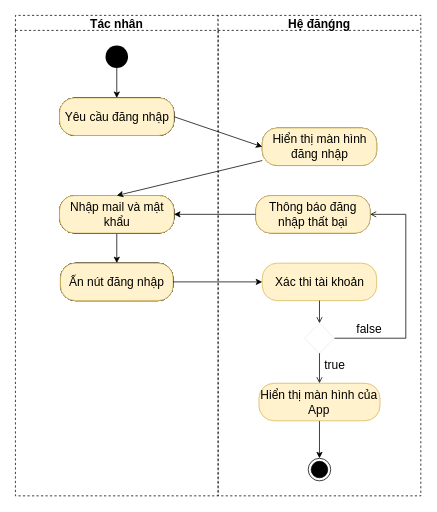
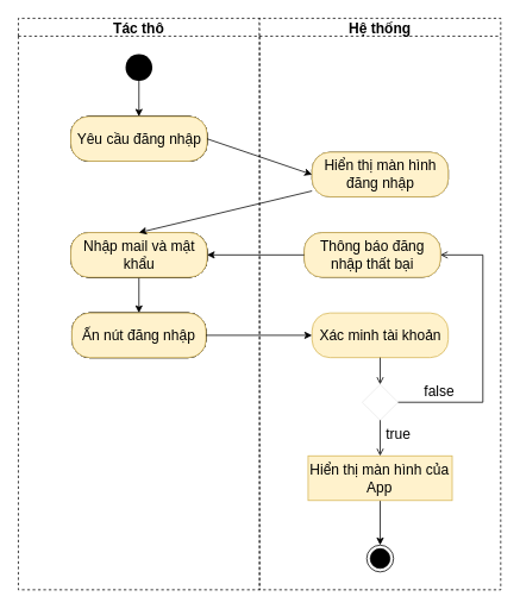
  <mxCell id="0" />
  <mxCell id="1" parent="0" />
- <mxCell id="2" value="Tác nhân" style="swimlane;startSize=20;fontSize=16;dashed=1;" parent="1" vertex="1"><mxGeometry x="20" y="20" width="270" height="640" as="geometry" /></mxCell>
+ <mxCell id="2" value="Tác thô" style="swimlane;startSize=20;fontSize=16;dashed=1;" parent="1" vertex="1"><mxGeometry x="20" y="20" width="270" height="640" as="geometry" /></mxCell>
  <mxCell id="3" style="edgeStyle=none;rounded=1;orthogonalLoop=1;jettySize=auto;html=1;entryX=0.5;entryY=0;entryDx=0;entryDy=0;fontSize=16;strokeColor=#000000;exitX=0.5;exitY=1;exitDx=0;exitDy=0;" parent="2" source="8" target="4" edge="1"><mxGeometry relative="1" as="geometry"><mxPoint x="135" y="70" as="sourcePoint" /></mxGeometry></mxCell>
  <mxCell id="4" value="Yêu cầu đăng nhập" style="rounded=1;whiteSpace=wrap;html=1;arcSize=40;fontColor=#000000;shadow=0;fontSize=16;fillColor=#FFFFFF;strokeColor=#000000;" parent="2" vertex="1"><mxGeometry x="58.75" y="110" width="152.5" height="50" as="geometry" /></mxCell>
  <mxCell id="5" style="edgeStyle=none;rounded=1;orthogonalLoop=1;jettySize=auto;html=1;entryX=0.5;entryY=0;entryDx=0;entryDy=0;fontSize=16;strokeColor=#000000;exitX=0.5;exitY=1;exitDx=0;exitDy=0;" parent="2" source="6" target="7" edge="1"><mxGeometry relative="1" as="geometry"><mxPoint x="160" y="310" as="sourcePoint" /></mxGeometry></mxCell>
  <mxCell id="6" value="&lt;div&gt;Nhập mail và mật khẩu&lt;/div&gt;" style="rounded=1;whiteSpace=wrap;html=1;arcSize=40;fontColor=#000000;shadow=0;fontSize=16;fillColor=#FFFFFF;strokeColor=#000000;" parent="2" vertex="1"><mxGeometry x="58.75" y="240" width="152.5" height="50" as="geometry" /></mxCell>
  <mxCell id="7" value="Ấn nút đăng nhập" style="rounded=1;whiteSpace=wrap;html=1;arcSize=40;fontColor=#000000;shadow=0;fontSize=16;fillColor=#FFFFFF;strokeColor=#000000;" parent="2" vertex="1"><mxGeometry x="60" y="330" width="150" height="50" as="geometry" /></mxCell>
  <mxCell id="8" value="" style="ellipse;fillColor=#000000;strokeColor=none;" parent="2" vertex="1"><mxGeometry x="120" y="40" width="30" height="30" as="geometry" /></mxCell>
- <mxCell id="9" value="Hệ đănǵng" style="swimlane;startSize=20;fontSize=16;dashed=1;" parent="1" vertex="1"><mxGeometry x="290" y="20" width="270" height="640" as="geometry" /></mxCell>
- <mxCell id="10" value="Xác thi tài khoản" style="rounded=1;whiteSpace=wrap;html=1;arcSize=40;shadow=0;fontSize=16;fillColor=#fff2cc;strokeColor=#d6b656;" parent="9" vertex="1"><mxGeometry x="58.75" y="330" width="152.5" height="50" as="geometry" /></mxCell>
+ <mxCell id="9" value="Hệ thống" style="swimlane;startSize=20;fontSize=16;dashed=1;" parent="1" vertex="1"><mxGeometry x="290" y="20" width="270" height="640" as="geometry" /></mxCell>
+ <mxCell id="10" value="Xác minh tài khoản" style="rounded=1;whiteSpace=wrap;html=1;arcSize=40;shadow=0;fontSize=16;fillColor=#fff2cc;strokeColor=#d6b656;" parent="9" vertex="1"><mxGeometry x="58.75" y="330" width="152.5" height="50" as="geometry" /></mxCell>
  <mxCell id="11" value="" style="shape=rhombus;html=1;verticalLabelPosition=bottom;verticalAlignment=top;shadow=0;dashed=1;dashPattern=1 1;fontSize=16;strokeColor=#000000;strokeWidth=0;gradientColor=none;fillColor=#FFFFFF;" parent="9" vertex="1"><mxGeometry x="115" y="410" width="40" height="40" as="geometry" /></mxCell>
  <mxCell id="12" value="" style="html=1;elbow=horizontal;align=right;verticalAlign=bottom;endArrow=none;rounded=0;labelBackgroundColor=none;startArrow=open;fontSize=16;strokeColor=#000000;entryX=0.5;entryY=1;entryDx=0;entryDy=0;" parent="9" source="11" target="10" edge="1"><mxGeometry relative="1" as="geometry"><mxPoint x="380" y="380" as="targetPoint" /></mxGeometry></mxCell>
  <mxCell id="13" style="rounded=1;orthogonalLoop=1;jettySize=auto;html=1;exitX=0.5;exitY=1;exitDx=0;exitDy=0;entryX=0.5;entryY=0;entryDx=0;entryDy=0;fontSize=16;strokeColor=#000000;" parent="9" source="14" target="18" edge="1"><mxGeometry relative="1" as="geometry"><mxPoint x="135" y="580" as="targetPoint" /></mxGeometry></mxCell>
- <mxCell id="14" value="Hiển thị màn hình của App" style="rounded=1;whiteSpace=wrap;html=1;arcSize=40;shadow=0;fontSize=16;fillColor=#fff2cc;strokeColor=#d6b656;" parent="9" vertex="1"><mxGeometry x="54.38" y="490" width="161.25" height="50" as="geometry" /></mxCell>
+ <mxCell id="14" value="Hiển thị màn hình của App" style="whiteSpace=wrap;html=1;arcSize=40;shadow=0;fontSize=16;fillColor=#fff2cc;strokeColor=#d6b656;rounded=0;" parent="9" vertex="1"><mxGeometry x="54.38" y="490" width="161.25" height="50" as="geometry" /></mxCell>
  <mxCell id="15" value="&lt;font color=&quot;#000000&quot;&gt;true&lt;/font&gt;" style="html=1;elbow=vertical;verticalAlign=bottom;endArrow=open;rounded=0;labelBackgroundColor=none;fontSize=16;strokeColor=#000000;entryX=0.5;entryY=0;entryDx=0;entryDy=0;exitX=0.5;exitY=1;exitDx=0;exitDy=0;" parent="9" source="11" target="14" edge="1"><mxGeometry x="0.326" y="20" relative="1" as="geometry"><mxPoint x="135" y="490" as="targetPoint" /><mxPoint as="offset" /></mxGeometry></mxCell>
  <mxCell id="16" value="&lt;div&gt;Thông báo đăng nhập thất bại&lt;br&gt;&lt;/div&gt;" style="rounded=1;whiteSpace=wrap;html=1;arcSize=40;fontColor=#000000;shadow=0;fontSize=16;fillColor=#FFFFFF;strokeColor=#000000;" parent="9" vertex="1"><mxGeometry x="50" y="240" width="152.5" height="50" as="geometry" /></mxCell>
  <mxCell id="17" value="&lt;font color=&quot;#000000&quot;&gt;false&lt;/font&gt;" style="html=1;elbow=vertical;verticalAlign=bottom;endArrow=open;rounded=0;labelBackgroundColor=none;fontSize=16;strokeColor=#000000;edgeStyle=orthogonalEdgeStyle;entryX=1;entryY=0.5;entryDx=0;entryDy=0;" parent="9" source="11" target="16" edge="1"><mxGeometry x="-0.699" relative="1" as="geometry"><mxPoint x="250" y="524" as="targetPoint" /><Array as="points"><mxPoint x="250" y="430" /><mxPoint x="250" y="265" /></Array><mxPoint as="offset" /></mxGeometry></mxCell>
  <mxCell id="18" value="" style="ellipse;html=1;shape=endState;fillColor=#000000;strokeColor=#000000;" parent="9" vertex="1"><mxGeometry x="120" y="590" width="30" height="30" as="geometry" /></mxCell>
  <mxCell id="19" value="Hiển thị màn hình đăng nhập" style="rounded=1;whiteSpace=wrap;html=1;arcSize=40;fontColor=#000000;shadow=0;fontSize=16;fillColor=#FFFFFF;strokeColor=#000000;" parent="9" vertex="1"><mxGeometry x="58.75" y="150" width="152.5" height="50" as="geometry" /></mxCell>
  <mxCell id="20" value="Yêu cầu đăng nhập" style="rounded=1;whiteSpace=wrap;html=1;arcSize=40;fontColor=#000000;shadow=0;fontSize=16;fillColor=#FFFFFF;strokeColor=#000000;" parent="9" vertex="1"><mxGeometry x="-211.25" y="110" width="152.5" height="50" as="geometry" /></mxCell>
  <mxCell id="21" value="&lt;div&gt;Nhập mail và mật khẩu&lt;/div&gt;" style="rounded=1;whiteSpace=wrap;html=1;arcSize=40;fontColor=#000000;shadow=0;fontSize=16;fillColor=#FFFFFF;strokeColor=#000000;" parent="9" vertex="1"><mxGeometry x="-211.25" y="240" width="152.5" height="50" as="geometry" /></mxCell>
  <mxCell id="22" value="Ấn nút đăng nhập" style="rounded=1;whiteSpace=wrap;html=1;arcSize=40;fontColor=#000000;shadow=0;fontSize=16;fillColor=#FFFFFF;strokeColor=#000000;" parent="9" vertex="1"><mxGeometry x="-210" y="330" width="150" height="50" as="geometry" /></mxCell>
  <mxCell id="23" value="Yêu cầu đăng nhập" style="rounded=1;whiteSpace=wrap;html=1;arcSize=40;fontColor=#000000;shadow=0;fontSize=16;fillColor=#FFFFFF;strokeColor=#000000;" parent="9" vertex="1"><mxGeometry x="-211.25" y="110" width="152.5" height="50" as="geometry" /></mxCell>
  <mxCell id="24" value="&lt;div&gt;Nhập mail và mật khẩu&lt;/div&gt;" style="rounded=1;whiteSpace=wrap;html=1;arcSize=40;fontColor=#000000;shadow=0;fontSize=16;fillColor=#FFFFFF;strokeColor=#000000;" parent="9" vertex="1"><mxGeometry x="-211.25" y="240" width="152.5" height="50" as="geometry" /></mxCell>
  <mxCell id="25" value="Ấn nút đăng nhập" style="rounded=1;whiteSpace=wrap;html=1;arcSize=40;fontColor=#000000;shadow=0;fontSize=16;fillColor=#FFFFFF;strokeColor=#000000;" parent="9" vertex="1"><mxGeometry x="-210" y="330" width="150" height="50" as="geometry" /></mxCell>
  <mxCell id="26" value="Yêu cầu đăng nhập" style="rounded=1;whiteSpace=wrap;html=1;arcSize=40;shadow=0;fontSize=16;fillColor=#fff2cc;strokeColor=#d6b656;" parent="9" vertex="1"><mxGeometry x="-211.25" y="110" width="152.5" height="50" as="geometry" /></mxCell>
  <mxCell id="27" value="&lt;div&gt;Nhập mail và mật khẩu&lt;/div&gt;" style="rounded=1;whiteSpace=wrap;html=1;arcSize=40;shadow=0;fontSize=16;fillColor=#fff2cc;strokeColor=#d6b656;" parent="9" vertex="1"><mxGeometry x="-211.25" y="240" width="152.5" height="50" as="geometry" /></mxCell>
  <mxCell id="28" value="Ấn nút đăng nhập" style="rounded=1;whiteSpace=wrap;html=1;arcSize=40;shadow=0;fontSize=16;fillColor=#fff2cc;strokeColor=#d6b656;" parent="9" vertex="1"><mxGeometry x="-210" y="330" width="150" height="50" as="geometry" /></mxCell>
  <mxCell id="29" value="Hiển thị màn hình đăng nhập" style="rounded=1;whiteSpace=wrap;html=1;arcSize=40;shadow=0;fontSize=16;fillColor=#fff2cc;strokeColor=#d6b656;" parent="9" vertex="1"><mxGeometry x="58.75" y="150" width="152.5" height="50" as="geometry" /></mxCell>
  <mxCell id="30" value="&lt;div&gt;Thông báo đăng nhập thất bại&lt;br&gt;&lt;/div&gt;" style="rounded=1;whiteSpace=wrap;html=1;arcSize=40;shadow=0;fontSize=16;fillColor=#fff2cc;strokeColor=#d6b656;" parent="9" vertex="1"><mxGeometry x="50" y="240" width="152.5" height="50" as="geometry" /></mxCell>
  <mxCell id="31" style="edgeStyle=none;rounded=1;orthogonalLoop=1;jettySize=auto;html=1;exitX=1;exitY=0.5;exitDx=0;exitDy=0;entryX=0;entryY=0.5;entryDx=0;entryDy=0;fontSize=16;strokeColor=#000000;" parent="1" source="7" target="10" edge="1"><mxGeometry relative="1" as="geometry" /></mxCell>
  <mxCell id="32" style="edgeStyle=none;rounded=1;orthogonalLoop=1;jettySize=auto;html=1;exitX=0;exitY=0.5;exitDx=0;exitDy=0;entryX=1;entryY=0.5;entryDx=0;entryDy=0;fontSize=16;strokeColor=#000000;" parent="1" source="16" target="6" edge="1"><mxGeometry relative="1" as="geometry" /></mxCell>
  <mxCell id="33" style="edgeStyle=none;rounded=1;orthogonalLoop=1;jettySize=auto;html=1;entryX=0.5;entryY=0;entryDx=0;entryDy=0;fontSize=16;strokeColor=#000000;" parent="1" source="19" target="6" edge="1"><mxGeometry relative="1" as="geometry"><mxPoint x="155.095" y="210" as="targetPoint" /></mxGeometry></mxCell>
  <mxCell id="34" style="edgeStyle=none;rounded=1;orthogonalLoop=1;jettySize=auto;html=1;exitX=1;exitY=0.5;exitDx=0;exitDy=0;entryX=0;entryY=0.5;entryDx=0;entryDy=0;fontSize=16;strokeColor=#000000;" parent="1" source="4" target="19" edge="1"><mxGeometry relative="1" as="geometry"><mxPoint x="165" y="270" as="targetPoint" /><mxPoint x="350" y="163" as="sourcePoint" /></mxGeometry></mxCell>
